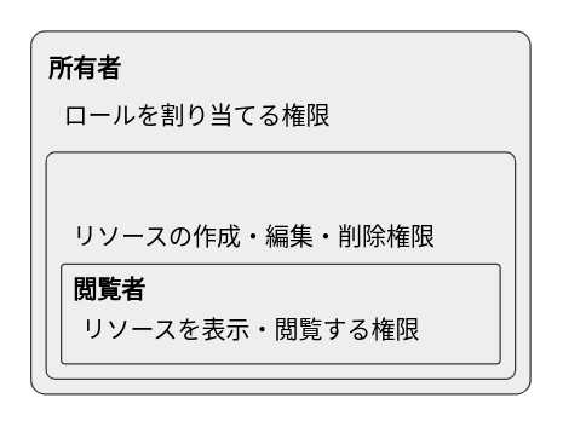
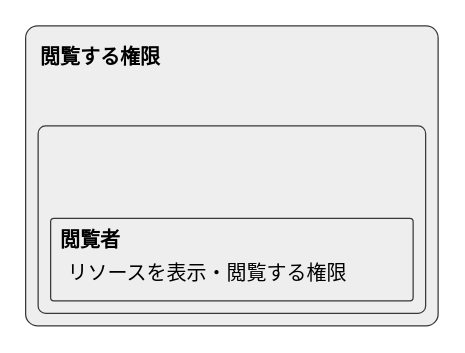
  <mxCell id="0" />
  <mxCell id="1" parent="0" />
  <mxCell id="2" value="" style="rounded=1;whiteSpace=wrap;html=1;fillColor=#eeeeee;strokeColor=#36393d;arcSize=4;" parent="1" vertex="1"><mxGeometry x="20" y="20" width="330" height="240" as="geometry" /></mxCell>
- <mxCell id="3" value="&lt;div style=&quot;font-size: 16px;&quot;&gt;ロールを割り当てる権限&lt;/div&gt;" style="text;strokeColor=none;fillColor=none;html=1;fontSize=16;fontStyle=0;verticalAlign=top;align=left;rounded=1;fontColor=#000000;" parent="1" vertex="1"><mxGeometry x="40" y="60" width="250" height="30" as="geometry" /></mxCell>
- <mxCell id="4" value="所有者" style="text;html=1;strokeColor=none;fillColor=none;align=left;verticalAlign=middle;whiteSpace=wrap;rounded=0;fontSize=16;fontColor=#000000;fontStyle=1" parent="1" vertex="1"><mxGeometry x="30" y="30" width="140" height="30" as="geometry" /></mxCell>
+ <mxCell id="4" value="閲覧する権限" style="text;html=1;strokeColor=none;fillColor=none;align=left;verticalAlign=middle;whiteSpace=wrap;rounded=0;fontSize=16;fontColor=#000000;fontStyle=1" parent="1" vertex="1"><mxGeometry x="30" y="30" width="140" height="30" as="geometry" /></mxCell>
  <mxCell id="5" value="" style="rounded=1;whiteSpace=wrap;html=1;fillColor=#eeeeee;strokeColor=#36393d;arcSize=4;" parent="1" vertex="1"><mxGeometry x="30" y="100" width="310" height="150" as="geometry" /></mxCell>
- <mxCell id="6" value="&lt;div style=&quot;font-size: 16px;&quot;&gt;リソースの作成・編集・削除権限&lt;/div&gt;" style="text;strokeColor=none;fillColor=none;html=1;fontSize=16;fontStyle=0;verticalAlign=top;align=left;rounded=1;fontColor=#000000;" parent="1" vertex="1"><mxGeometry x="45.63" y="140" width="254.37" height="30" as="geometry" /></mxCell>
  <mxCell id="7" value="" style="rounded=1;whiteSpace=wrap;html=1;fillColor=#eeeeee;strokeColor=#36393d;arcSize=4;" parent="1" vertex="1"><mxGeometry x="40" y="174" width="290" height="66" as="geometry" /></mxCell>
  <mxCell id="8" value="閲覧者" style="text;html=1;strokeColor=none;fillColor=none;align=left;verticalAlign=middle;whiteSpace=wrap;rounded=0;fontSize=16;fontColor=#000000;fontStyle=1" parent="1" vertex="1"><mxGeometry x="45.635" y="180" width="80.37" height="21.6" as="geometry" /></mxCell>
  <mxCell id="9" value="&lt;div style=&quot;font-size: 16px;&quot;&gt;リソースを表示・閲覧する権限&lt;/div&gt;" style="text;strokeColor=none;fillColor=none;html=1;fontSize=16;fontStyle=0;verticalAlign=top;align=left;rounded=1;fontColor=#000000;" parent="1" vertex="1"><mxGeometry x="51.58" y="201.6" width="238.42" height="28.4" as="geometry" /></mxCell>
